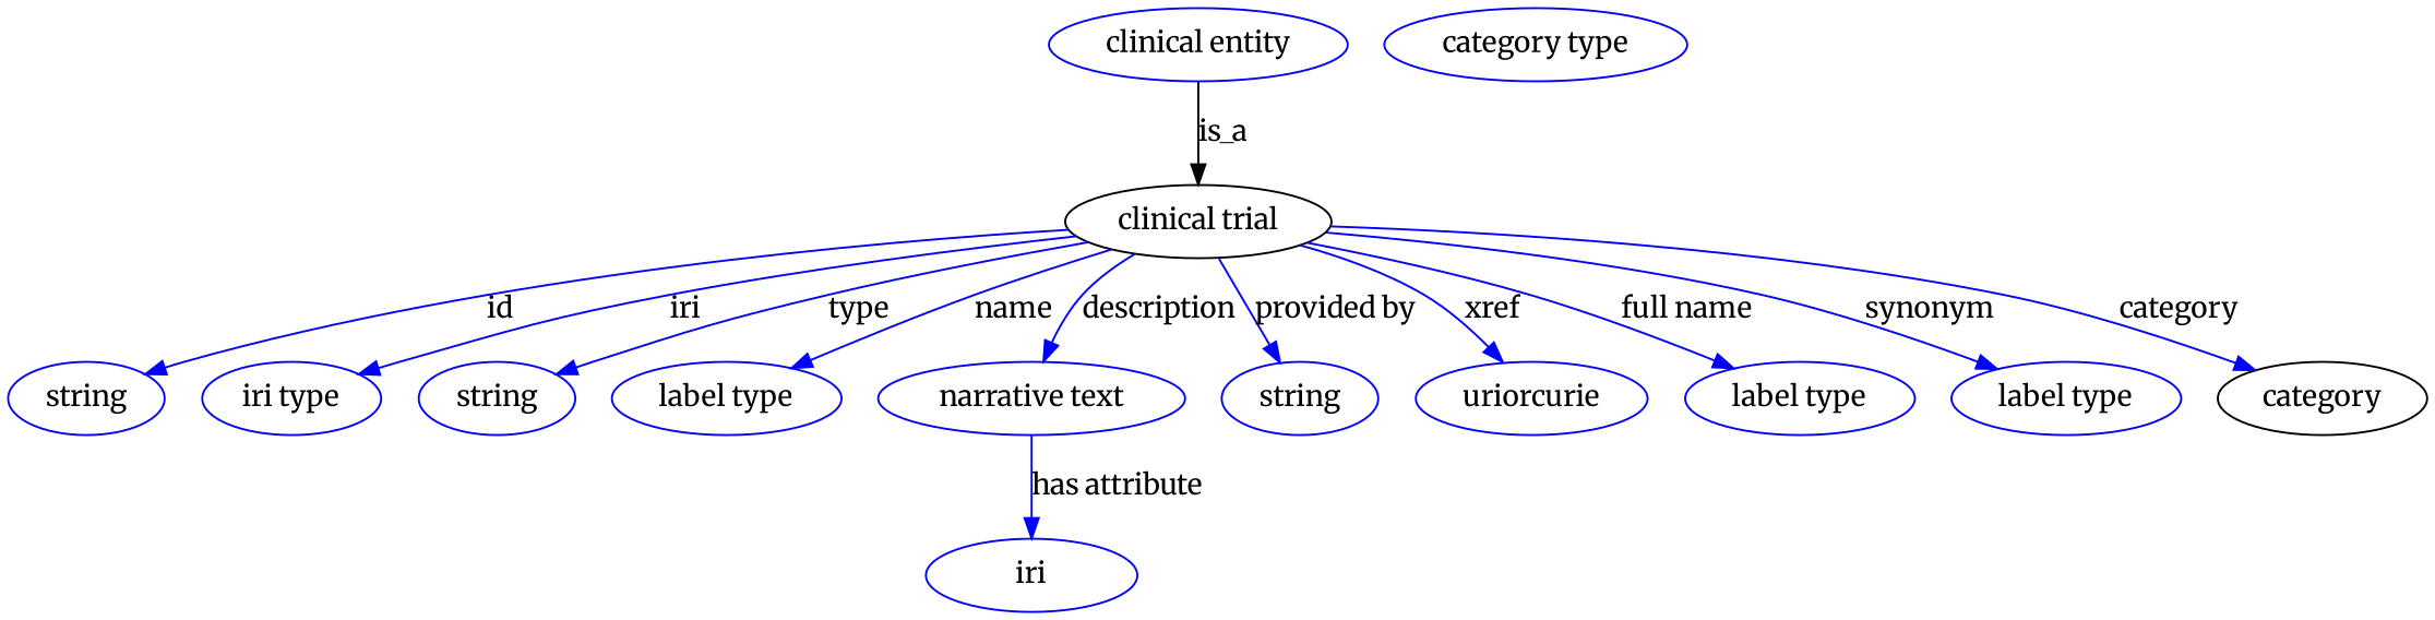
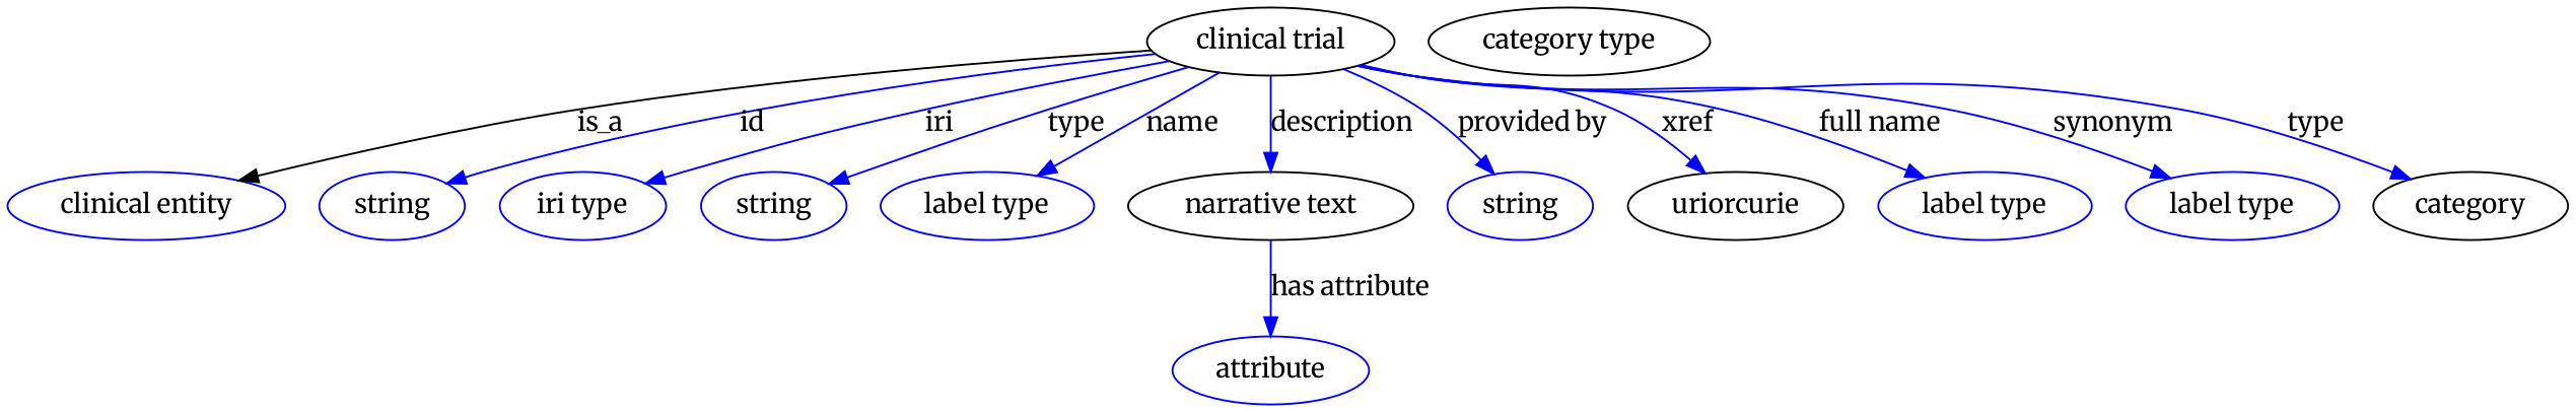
  digraph {
    fontname=Merriweather
    node [fontname=Merriweather color=blue]
    edge [fontname=Merriweather color=blue style=solid]
    n1 [height=0.5 label="clinical trial" width=1.8234 color=""]
    "clinical entity" [height=0.5 width=2.0401]
    n3 [height=0.5 label=string width=1.0652]
    n4 [height=0.5 label="iri type" width=1.2277]
    n5 [height=0.5 label=string width=1.0652]
    n6 [height=0.5 label="label type" width=1.5707]
-   n7 [height=0.5 label="narrative text" width=2.0943]
+   n7 [color=black height=0.5 label="narrative text" width=2.0943]
    n8 [height=0.5 label=string width=1.0652]
-   n9 [height=0.5 label=uriorcurie width=1.5887]
+   n9 [color=black height=0.5 label=uriorcurie width=1.5887]
    n10 [height=0.5 label="label type" width=1.5707]
    n11 [height=0.5 label="label type" width=1.5707]
    category [height=0.5 width=1.4263 color=""]
-   n13 [height=0.5 label=iri width=1.4443]
-   n14 [height=0.5 label="category type" width=2.0762]
-   "clinical entity" -> n1 [label=is_a color="" style=""]
+   n13 [height=0.5 label=attribute width=1.4443]
+   n14 [color=black height=0.5 label="category type" width=2.0762]
+   n1 -> "clinical entity" [label=is_a color="" style=""]
    n1 -> n3 [label=id]
    n1 -> n4 [label=iri]
    n1 -> n5 [label=type]
    n1 -> n6 [label=name]
    n1 -> n7 [label=description]
    n1 -> n8 [label="provided by"]
    n1 -> n9 [label=xref]
    n1 -> n10 [label="full name"]
    n1 -> n11 [label=synonym]
-   n1 -> category [label=category]
+   n1 -> category [label=type]
    n7 -> n13 [label="has attribute"]
  }
